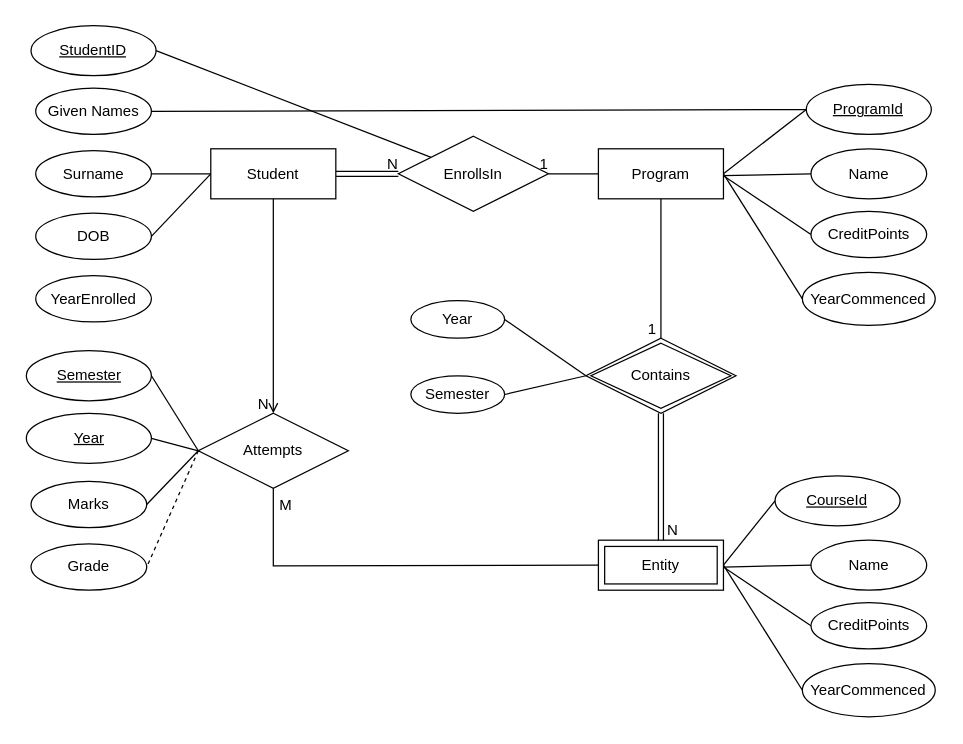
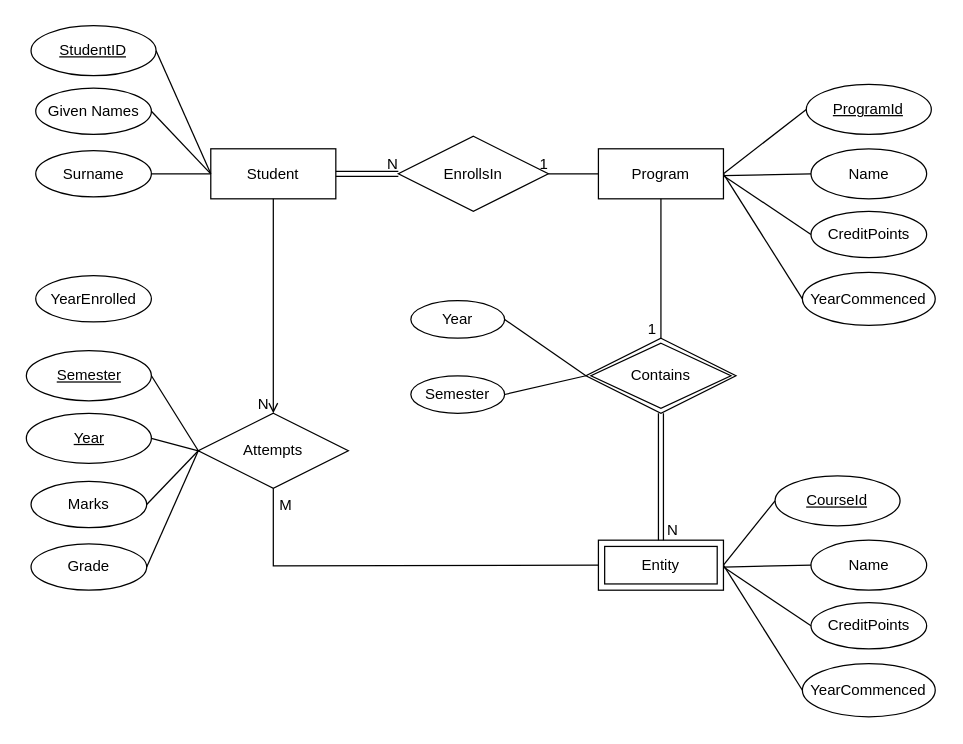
  <mxCell id="0" />
  <mxCell id="1" parent="0" />
  <mxCell id="2" value="Student" style="whiteSpace=wrap;html=1;align=center;" vertex="1" parent="1"><mxGeometry x="168" y="118.5" width="100" height="40" as="geometry" /></mxCell>
  <mxCell id="3" value="EnrollsIn" style="shape=rhombus;perimeter=rhombusPerimeter;whiteSpace=wrap;html=1;align=center;" vertex="1" parent="1"><mxGeometry x="318" y="108.5" width="120" height="60" as="geometry" /></mxCell>
  <mxCell id="4" value="Given Names" style="ellipse;whiteSpace=wrap;html=1;align=center;" vertex="1" parent="1"><mxGeometry x="28" y="70" width="92.5" height="37" as="geometry" /></mxCell>
  <mxCell id="5" value="Surname" style="ellipse;whiteSpace=wrap;html=1;align=center;" vertex="1" parent="1"><mxGeometry x="28" y="120" width="92.5" height="37" as="geometry" /></mxCell>
- <mxCell id="6" value="DOB" style="ellipse;whiteSpace=wrap;html=1;align=center;" vertex="1" parent="1"><mxGeometry x="28" y="170" width="92.5" height="37" as="geometry" /></mxCell>
  <mxCell id="7" value="YearEnrolled" style="ellipse;whiteSpace=wrap;html=1;align=center;" vertex="1" parent="1"><mxGeometry x="28" y="220" width="92.5" height="37" as="geometry" /></mxCell>
  <mxCell id="8" value="&lt;p style=&quot;line-height: 120%&quot;&gt;StudentID&lt;/p&gt;" style="ellipse;whiteSpace=wrap;html=1;align=center;fontStyle=4;" vertex="1" parent="1"><mxGeometry x="24.25" y="20" width="100" height="40" as="geometry" /></mxCell>
- <mxCell id="9" value="" style="endArrow=none;html=1;rounded=0;exitX=1;exitY=0.5;exitDx=0;exitDy=0;" edge="1" parent="1" source="8" target="3"><mxGeometry relative="1" as="geometry"><mxPoint x="318" y="220" as="sourcePoint" /><mxPoint x="478" y="220" as="targetPoint" /></mxGeometry></mxCell>
- <mxCell id="10" value="" style="endArrow=none;html=1;rounded=0;exitX=1;exitY=0.5;exitDx=0;exitDy=0;" edge="1" parent="1" source="4" target="21"><mxGeometry relative="1" as="geometry"><mxPoint x="198" y="240" as="sourcePoint" /><mxPoint x="241.75" y="330" as="targetPoint" /></mxGeometry></mxCell>
+ <mxCell id="9" value="" style="endArrow=none;html=1;rounded=0;exitX=1;exitY=0.5;exitDx=0;exitDy=0;entryX=0;entryY=0.5;entryDx=0;entryDy=0;" edge="1" parent="1" source="8" target="2"><mxGeometry relative="1" as="geometry"><mxPoint x="318" y="220" as="sourcePoint" /><mxPoint x="478" y="220" as="targetPoint" /></mxGeometry></mxCell>
+ <mxCell id="10" value="" style="endArrow=none;html=1;rounded=0;exitX=1;exitY=0.5;exitDx=0;exitDy=0;entryX=0;entryY=0.5;entryDx=0;entryDy=0;" edge="1" parent="1" source="4" target="2"><mxGeometry relative="1" as="geometry"><mxPoint x="198" y="240" as="sourcePoint" /><mxPoint x="241.75" y="330" as="targetPoint" /></mxGeometry></mxCell>
  <mxCell id="11" value="" style="endArrow=none;html=1;rounded=0;exitX=1;exitY=0.5;exitDx=0;exitDy=0;entryX=0;entryY=0.5;entryDx=0;entryDy=0;" edge="1" parent="1" source="5" target="2"><mxGeometry relative="1" as="geometry"><mxPoint x="158" y="250" as="sourcePoint" /><mxPoint x="201.75" y="340" as="targetPoint" /></mxGeometry></mxCell>
- <mxCell id="12" value="" style="endArrow=none;html=1;rounded=0;exitX=1;exitY=0.5;exitDx=0;exitDy=0;entryX=0;entryY=0.5;entryDx=0;entryDy=0;" edge="1" parent="1" source="6" target="2"><mxGeometry relative="1" as="geometry"><mxPoint x="178" y="230" as="sourcePoint" /><mxPoint x="221.75" y="320" as="targetPoint" /></mxGeometry></mxCell>
  <mxCell id="13" value="" style="shape=link;html=1;rounded=0;targetPerimeterSpacing=0;strokeWidth=1;exitX=1;exitY=0.5;exitDx=0;exitDy=0;" edge="1" parent="1" source="2" target="3"><mxGeometry relative="1" as="geometry"><mxPoint x="218" y="150" as="sourcePoint" /><mxPoint x="388" y="210" as="targetPoint" /></mxGeometry></mxCell>
  <mxCell id="14" value="N" style="resizable=0;html=1;align=right;verticalAlign=bottom;" connectable="0" vertex="1" parent="13"><mxGeometry x="1" relative="1" as="geometry" /></mxCell>
  <mxCell id="15" value="Program" style="whiteSpace=wrap;html=1;align=center;" vertex="1" parent="1"><mxGeometry x="478" y="118.5" width="100" height="40" as="geometry" /></mxCell>
  <mxCell id="16" value="" style="endArrow=none;html=1;rounded=0;strokeWidth=1;entryX=1;entryY=0.5;entryDx=0;entryDy=0;exitX=0;exitY=0.5;exitDx=0;exitDy=0;" edge="1" parent="1" source="15" target="3"><mxGeometry relative="1" as="geometry"><mxPoint x="348" y="100" as="sourcePoint" /><mxPoint x="508" y="100" as="targetPoint" /></mxGeometry></mxCell>
  <mxCell id="17" value="1" style="resizable=0;html=1;align=right;verticalAlign=bottom;" connectable="0" vertex="1" parent="16"><mxGeometry x="1" relative="1" as="geometry" /></mxCell>
  <mxCell id="18" value="Name" style="ellipse;whiteSpace=wrap;html=1;align=center;" vertex="1" parent="1"><mxGeometry x="648" y="118.5" width="92.5" height="40" as="geometry" /></mxCell>
  <mxCell id="19" value="CreditPoints" style="ellipse;whiteSpace=wrap;html=1;align=center;" vertex="1" parent="1"><mxGeometry x="648" y="168.5" width="92.5" height="37" as="geometry" /></mxCell>
  <mxCell id="20" value="YearCommenced" style="ellipse;whiteSpace=wrap;html=1;align=center;" vertex="1" parent="1"><mxGeometry x="641.13" y="217.25" width="106.25" height="42.5" as="geometry" /></mxCell>
  <mxCell id="21" value="&lt;p style=&quot;line-height: 120%&quot;&gt;ProgramId&lt;/p&gt;" style="ellipse;whiteSpace=wrap;html=1;align=center;fontStyle=4;" vertex="1" parent="1"><mxGeometry x="644.25" y="67" width="100" height="40" as="geometry" /></mxCell>
  <mxCell id="22" value="" style="endArrow=none;html=1;rounded=0;exitX=1;exitY=0.5;exitDx=0;exitDy=0;entryX=0;entryY=0.5;entryDx=0;entryDy=0;" edge="1" source="15" parent="1" target="21"><mxGeometry relative="1" as="geometry"><mxPoint x="358" y="270" as="sourcePoint" /><mxPoint x="401.75" y="368.5" as="targetPoint" /></mxGeometry></mxCell>
  <mxCell id="23" value="" style="endArrow=none;html=1;rounded=0;entryX=0;entryY=0.5;entryDx=0;entryDy=0;" edge="1" parent="1" target="18"><mxGeometry relative="1" as="geometry"><mxPoint x="578" y="140" as="sourcePoint" /><mxPoint x="401.75" y="368.5" as="targetPoint" /></mxGeometry></mxCell>
  <mxCell id="24" value="" style="endArrow=none;html=1;rounded=0;entryX=0;entryY=0.5;entryDx=0;entryDy=0;" edge="1" parent="1" target="19"><mxGeometry relative="1" as="geometry"><mxPoint x="578" y="140" as="sourcePoint" /><mxPoint x="401.75" y="368.5" as="targetPoint" /></mxGeometry></mxCell>
  <mxCell id="25" value="" style="endArrow=none;html=1;rounded=0;exitX=1;exitY=0.5;exitDx=0;exitDy=0;entryX=0;entryY=0.5;entryDx=0;entryDy=0;" edge="1" source="15" parent="1" target="20"><mxGeometry relative="1" as="geometry"><mxPoint x="354.25" y="418.5" as="sourcePoint" /><mxPoint x="548" y="310" as="targetPoint" /></mxGeometry></mxCell>
  <mxCell id="26" value="Contains" style="shape=rhombus;double=1;perimeter=rhombusPerimeter;whiteSpace=wrap;html=1;align=center;" vertex="1" parent="1"><mxGeometry x="468" y="270" width="120" height="60" as="geometry" /></mxCell>
  <mxCell id="27" value="Year" style="ellipse;whiteSpace=wrap;html=1;align=center;" vertex="1" parent="1"><mxGeometry x="328" y="240" width="75" height="30" as="geometry" /></mxCell>
  <mxCell id="28" value="Semester" style="ellipse;whiteSpace=wrap;html=1;align=center;" vertex="1" parent="1"><mxGeometry x="328" y="300" width="75" height="30" as="geometry" /></mxCell>
  <mxCell id="29" value="" style="endArrow=none;html=1;rounded=0;strokeWidth=1;exitX=1;exitY=0.5;exitDx=0;exitDy=0;" edge="1" parent="1" source="27"><mxGeometry relative="1" as="geometry"><mxPoint x="238" y="260" as="sourcePoint" /><mxPoint x="468" y="300" as="targetPoint" /></mxGeometry></mxCell>
  <mxCell id="30" value="" style="endArrow=none;html=1;rounded=0;strokeWidth=1;exitX=1;exitY=0.5;exitDx=0;exitDy=0;entryX=0;entryY=0.5;entryDx=0;entryDy=0;" edge="1" parent="1" source="28" target="26"><mxGeometry relative="1" as="geometry"><mxPoint x="218" y="410" as="sourcePoint" /><mxPoint x="378" y="410" as="targetPoint" /></mxGeometry></mxCell>
  <mxCell id="31" value="" style="endArrow=none;html=1;rounded=0;strokeWidth=1;exitX=0.5;exitY=1;exitDx=0;exitDy=0;entryX=0.5;entryY=0;entryDx=0;entryDy=0;" edge="1" parent="1" source="15" target="26"><mxGeometry relative="1" as="geometry"><mxPoint x="238" y="260" as="sourcePoint" /><mxPoint x="398" y="260" as="targetPoint" /></mxGeometry></mxCell>
  <mxCell id="32" value="1&amp;nbsp;" style="resizable=0;html=1;align=right;verticalAlign=bottom;" connectable="0" vertex="1" parent="31"><mxGeometry x="1" relative="1" as="geometry" /></mxCell>
  <mxCell id="33" value="Name" style="ellipse;whiteSpace=wrap;html=1;align=center;" vertex="1" parent="1"><mxGeometry x="648" y="431.5" width="92.5" height="40" as="geometry" /></mxCell>
  <mxCell id="34" value="CreditPoints" style="ellipse;whiteSpace=wrap;html=1;align=center;" vertex="1" parent="1"><mxGeometry x="648" y="481.5" width="92.5" height="37" as="geometry" /></mxCell>
  <mxCell id="35" value="YearCommenced" style="ellipse;whiteSpace=wrap;html=1;align=center;" vertex="1" parent="1"><mxGeometry x="641.13" y="530.25" width="106.25" height="42.5" as="geometry" /></mxCell>
  <mxCell id="36" value="&lt;p style=&quot;line-height: 120%&quot;&gt;CourseId&lt;/p&gt;" style="ellipse;whiteSpace=wrap;html=1;align=center;fontStyle=4;" vertex="1" parent="1"><mxGeometry x="619.25" y="380" width="100" height="40" as="geometry" /></mxCell>
  <mxCell id="37" value="" style="endArrow=none;html=1;rounded=0;exitX=1;exitY=0.5;exitDx=0;exitDy=0;entryX=0;entryY=0.5;entryDx=0;entryDy=0;" edge="1" target="36" parent="1"><mxGeometry relative="1" as="geometry"><mxPoint x="578" y="451.5" as="sourcePoint" /><mxPoint x="401.75" y="681.5" as="targetPoint" /></mxGeometry></mxCell>
  <mxCell id="38" value="" style="endArrow=none;html=1;rounded=0;entryX=0;entryY=0.5;entryDx=0;entryDy=0;" edge="1" target="33" parent="1"><mxGeometry relative="1" as="geometry"><mxPoint x="578" y="453" as="sourcePoint" /><mxPoint x="401.75" y="681.5" as="targetPoint" /></mxGeometry></mxCell>
  <mxCell id="39" value="" style="endArrow=none;html=1;rounded=0;entryX=0;entryY=0.5;entryDx=0;entryDy=0;" edge="1" target="34" parent="1"><mxGeometry relative="1" as="geometry"><mxPoint x="578" y="453" as="sourcePoint" /><mxPoint x="401.75" y="681.5" as="targetPoint" /></mxGeometry></mxCell>
  <mxCell id="40" value="" style="endArrow=none;html=1;rounded=0;exitX=1;exitY=0.5;exitDx=0;exitDy=0;entryX=0;entryY=0.5;entryDx=0;entryDy=0;" edge="1" target="35" parent="1"><mxGeometry relative="1" as="geometry"><mxPoint x="578" y="451.5" as="sourcePoint" /><mxPoint x="548" y="623" as="targetPoint" /></mxGeometry></mxCell>
  <mxCell id="41" value="Attempts" style="shape=rhombus;perimeter=rhombusPerimeter;whiteSpace=wrap;html=1;align=center;" vertex="1" parent="1"><mxGeometry x="158" y="330" width="120" height="60" as="geometry" /></mxCell>
  <mxCell id="42" value="Entity" style="shape=ext;margin=3;double=1;whiteSpace=wrap;html=1;align=center;" vertex="1" parent="1"><mxGeometry x="478" y="431.5" width="100" height="40" as="geometry" /></mxCell>
  <mxCell id="43" value="" style="shape=link;html=1;rounded=0;targetPerimeterSpacing=0;strokeWidth=1;entryX=0.5;entryY=0;entryDx=0;entryDy=0;exitX=0.5;exitY=1;exitDx=0;exitDy=0;labelPosition=left;verticalLabelPosition=middle;align=right;verticalAlign=middle;" edge="1" parent="1" source="26" target="42"><mxGeometry relative="1" as="geometry"><mxPoint x="238" y="320" as="sourcePoint" /><mxPoint x="398" y="320" as="targetPoint" /></mxGeometry></mxCell>
  <mxCell id="44" value="&amp;nbsp;N" style="resizable=0;html=1;align=left;verticalAlign=bottom;labelPosition=left;verticalLabelPosition=top;" connectable="0" vertex="1" parent="43"><mxGeometry x="1" relative="1" as="geometry" /></mxCell>
  <mxCell id="45" value="" style="endArrow=open;html=1;rounded=0;strokeWidth=1;exitX=0.5;exitY=1;exitDx=0;exitDy=0;entryX=0.5;entryY=0;entryDx=0;entryDy=0;" edge="1" parent="1" source="2" target="41"><mxGeometry relative="1" as="geometry"><mxPoint x="218" y="320" as="sourcePoint" /><mxPoint x="378" y="320" as="targetPoint" /></mxGeometry></mxCell>
  <mxCell id="46" value="N&amp;nbsp;" style="resizable=0;html=1;align=right;verticalAlign=bottom;" connectable="0" vertex="1" parent="45"><mxGeometry x="1" relative="1" as="geometry" /></mxCell>
  <mxCell id="47" value="Marks" style="ellipse;whiteSpace=wrap;html=1;align=center;" vertex="1" parent="1"><mxGeometry x="24.25" y="384.5" width="92.5" height="37" as="geometry" /></mxCell>
  <mxCell id="48" value="Grade" style="ellipse;whiteSpace=wrap;html=1;align=center;" vertex="1" parent="1"><mxGeometry x="24.25" y="434.5" width="92.5" height="37" as="geometry" /></mxCell>
  <mxCell id="49" value="" style="endArrow=none;html=1;rounded=0;exitX=1;exitY=0.5;exitDx=0;exitDy=0;entryX=0;entryY=0.5;entryDx=0;entryDy=0;" edge="1" source="52" parent="1" target="41"><mxGeometry relative="1" as="geometry"><mxPoint x="116.75" y="303" as="sourcePoint" /><mxPoint x="178" y="310" as="targetPoint" /></mxGeometry></mxCell>
  <mxCell id="50" value="" style="endArrow=none;html=1;rounded=0;exitX=1;exitY=0.5;exitDx=0;exitDy=0;entryX=0;entryY=0.5;entryDx=0;entryDy=0;" edge="1" source="47" parent="1" target="41"><mxGeometry relative="1" as="geometry"><mxPoint x="174.25" y="444.5" as="sourcePoint" /><mxPoint x="178" y="430" as="targetPoint" /></mxGeometry></mxCell>
- <mxCell id="51" value="" style="endArrow=none;html=1;rounded=0;entryX=1;entryY=0.5;entryDx=0;entryDy=0;exitX=0;exitY=0.5;exitDx=0;exitDy=0;dashed=1;" edge="1" target="48" parent="1" source="41"><mxGeometry relative="1" as="geometry"><mxPoint x="228" y="480" as="sourcePoint" /><mxPoint x="208" y="514.5" as="targetPoint" /></mxGeometry></mxCell>
+ <mxCell id="51" value="" style="endArrow=none;html=1;rounded=0;entryX=1;entryY=0.5;entryDx=0;entryDy=0;exitX=0;exitY=0.5;exitDx=0;exitDy=0;" edge="1" target="48" parent="1" source="41"><mxGeometry relative="1" as="geometry"><mxPoint x="228" y="480" as="sourcePoint" /><mxPoint x="208" y="514.5" as="targetPoint" /></mxGeometry></mxCell>
  <mxCell id="52" value="&lt;p style=&quot;line-height: 120%&quot;&gt;Semester&lt;/p&gt;" style="ellipse;whiteSpace=wrap;html=1;align=center;fontStyle=4;" vertex="1" parent="1"><mxGeometry x="20.5" y="280" width="100" height="40" as="geometry" /></mxCell>
  <mxCell id="53" value="" style="endArrow=none;html=1;rounded=0;exitX=1;exitY=0.5;exitDx=0;exitDy=0;" edge="1" source="54" parent="1"><mxGeometry relative="1" as="geometry"><mxPoint x="116.75" y="353" as="sourcePoint" /><mxPoint x="158" y="360" as="targetPoint" /></mxGeometry></mxCell>
  <mxCell id="54" value="&lt;p style=&quot;line-height: 120%&quot;&gt;Year&lt;/p&gt;" style="ellipse;whiteSpace=wrap;html=1;align=center;fontStyle=4;" vertex="1" parent="1"><mxGeometry x="20.5" y="330" width="100" height="40" as="geometry" /></mxCell>
  <mxCell id="55" value="" style="endArrow=none;html=1;rounded=0;strokeWidth=1;entryX=0.5;entryY=1;entryDx=0;entryDy=0;exitX=0;exitY=0.5;exitDx=0;exitDy=0;" edge="1" parent="1" source="42" target="41"><mxGeometry relative="1" as="geometry"><mxPoint x="218" y="440" as="sourcePoint" /><mxPoint x="338" y="270" as="targetPoint" /><Array as="points"><mxPoint x="218" y="452" /></Array></mxGeometry></mxCell>
  <mxCell id="56" value="&amp;nbsp;M" style="resizable=0;html=1;align=left;verticalAlign=top;labelPosition=right;verticalLabelPosition=bottom;" connectable="0" vertex="1" parent="55"><mxGeometry x="1" relative="1" as="geometry" /></mxCell>
